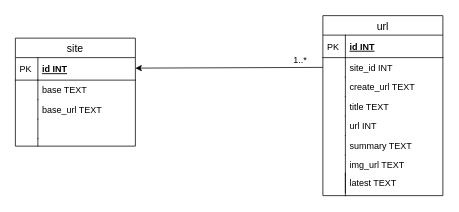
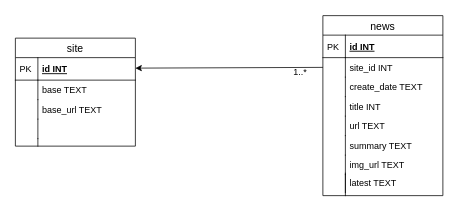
  <mxCell id="0" />
  <mxCell id="1" parent="0" />
  <mxCell id="2" value="" style="endArrow=classic;html=1;exitX=0;exitY=0.5;exitDx=0;exitDy=0;" parent="1" source="18" edge="1"><mxGeometry width="50" height="50" relative="1" as="geometry"><mxPoint x="340" y="90" as="sourcePoint" /><mxPoint x="180" y="90" as="targetPoint" /></mxGeometry></mxCell>
  <mxCell id="3" value="site" style="swimlane;fontStyle=0;childLayout=stackLayout;horizontal=1;startSize=26;horizontalStack=0;resizeParent=1;resizeParentMax=0;resizeLast=0;collapsible=1;marginBottom=0;align=center;fontSize=14;" parent="1" vertex="1"><mxGeometry x="20" y="50" width="160" height="144" as="geometry" /></mxCell>
  <mxCell id="4" value="id INT" style="shape=partialRectangle;top=0;left=0;right=0;bottom=1;align=left;verticalAlign=middle;fillColor=none;spacingLeft=34;spacingRight=4;overflow=hidden;rotatable=0;points=[[0,0.5],[1,0.5]];portConstraint=eastwest;dropTarget=0;fontStyle=5;fontSize=12;labelBackgroundColor=none;" parent="3" vertex="1"><mxGeometry y="26" width="160" height="30" as="geometry" /></mxCell>
  <mxCell id="5" value="PK" style="shape=partialRectangle;top=0;left=0;bottom=0;fillColor=none;align=left;verticalAlign=middle;spacingLeft=4;spacingRight=4;overflow=hidden;rotatable=0;points=[];portConstraint=eastwest;part=1;fontSize=12;" parent="4" vertex="1" connectable="0"><mxGeometry width="30" height="30" as="geometry" /></mxCell>
  <mxCell id="6" value="base TEXT" style="shape=partialRectangle;top=0;left=0;right=0;bottom=0;align=left;verticalAlign=top;fillColor=none;spacingLeft=34;spacingRight=4;overflow=hidden;rotatable=0;points=[[0,0.5],[1,0.5]];portConstraint=eastwest;dropTarget=0;fontSize=12;" parent="3" vertex="1"><mxGeometry y="56" width="160" height="26" as="geometry" /></mxCell>
  <mxCell id="7" value="" style="shape=partialRectangle;top=0;left=0;bottom=0;fillColor=none;align=left;verticalAlign=top;spacingLeft=4;spacingRight=4;overflow=hidden;rotatable=0;points=[];portConstraint=eastwest;part=1;fontSize=12;" parent="6" vertex="1" connectable="0"><mxGeometry width="30" height="26" as="geometry" /></mxCell>
  <mxCell id="8" value="base_url TEXT" style="shape=partialRectangle;top=0;left=0;right=0;bottom=0;align=left;verticalAlign=top;fillColor=none;spacingLeft=34;spacingRight=4;overflow=hidden;rotatable=0;points=[[0,0.5],[1,0.5]];portConstraint=eastwest;dropTarget=0;fontSize=12;" parent="3" vertex="1"><mxGeometry y="82" width="160" height="26" as="geometry" /></mxCell>
  <mxCell id="9" value="" style="shape=partialRectangle;top=0;left=0;bottom=0;fillColor=none;align=left;verticalAlign=top;spacingLeft=4;spacingRight=4;overflow=hidden;rotatable=0;points=[];portConstraint=eastwest;part=1;fontSize=12;" parent="8" vertex="1" connectable="0"><mxGeometry width="30" height="26" as="geometry" /></mxCell>
  <mxCell id="10" value="" style="shape=partialRectangle;top=0;left=0;right=0;bottom=0;align=left;verticalAlign=top;fillColor=none;spacingLeft=34;spacingRight=4;overflow=hidden;rotatable=0;points=[[0,0.5],[1,0.5]];portConstraint=eastwest;dropTarget=0;fontSize=12;" parent="3" vertex="1"><mxGeometry y="108" width="160" height="26" as="geometry" /></mxCell>
  <mxCell id="11" value="" style="shape=partialRectangle;top=0;left=0;bottom=0;fillColor=none;align=left;verticalAlign=top;spacingLeft=4;spacingRight=4;overflow=hidden;rotatable=0;points=[];portConstraint=eastwest;part=1;fontSize=12;" parent="10" vertex="1" connectable="0"><mxGeometry width="30" height="26" as="geometry" /></mxCell>
  <mxCell id="12" value="" style="shape=partialRectangle;top=0;left=0;right=0;bottom=0;align=left;verticalAlign=top;fillColor=none;spacingLeft=34;spacingRight=4;overflow=hidden;rotatable=0;points=[[0,0.5],[1,0.5]];portConstraint=eastwest;dropTarget=0;fontSize=12;" parent="3" vertex="1"><mxGeometry y="134" width="160" height="10" as="geometry" /></mxCell>
  <mxCell id="13" value="" style="shape=partialRectangle;top=0;left=0;bottom=0;fillColor=none;align=left;verticalAlign=top;spacingLeft=4;spacingRight=4;overflow=hidden;rotatable=0;points=[];portConstraint=eastwest;part=1;fontSize=12;" parent="12" vertex="1" connectable="0"><mxGeometry width="30" height="10" as="geometry" /></mxCell>
- <mxCell id="14" value="1..*" style="text;html=1;strokeColor=none;fillColor=none;align=center;verticalAlign=middle;whiteSpace=wrap;rounded=0;labelBackgroundColor=none;" parent="1" vertex="1"><mxGeometry x="380" y="70" width="40" height="20" as="geometry" /></mxCell>
- <mxCell id="15" value="url" style="swimlane;fontStyle=0;childLayout=stackLayout;horizontal=1;startSize=26;horizontalStack=0;resizeParent=1;resizeParentMax=0;resizeLast=0;collapsible=1;marginBottom=0;align=center;fontSize=14;" parent="1" vertex="1"><mxGeometry x="430" y="20" width="160" height="240" as="geometry" /></mxCell>
+ <mxCell id="14" value="1..*" style="text;html=1;strokeColor=none;fillColor=none;align=center;verticalAlign=middle;whiteSpace=wrap;rounded=0;labelBackgroundColor=none;" parent="1" vertex="1"><mxGeometry x="380" y="85" width="40" height="20" as="geometry" /></mxCell>
+ <mxCell id="15" value="news" style="swimlane;fontStyle=0;childLayout=stackLayout;horizontal=1;startSize=26;horizontalStack=0;resizeParent=1;resizeParentMax=0;resizeLast=0;collapsible=1;marginBottom=0;align=center;fontSize=14;" parent="1" vertex="1"><mxGeometry x="430" y="20" width="160" height="240" as="geometry" /></mxCell>
  <mxCell id="16" value="id INT" style="shape=partialRectangle;top=0;left=0;right=0;bottom=1;align=left;verticalAlign=middle;fillColor=none;spacingLeft=34;spacingRight=4;overflow=hidden;rotatable=0;points=[[0,0.5],[1,0.5]];portConstraint=eastwest;dropTarget=0;fontStyle=5;fontSize=12;" parent="15" vertex="1"><mxGeometry y="26" width="160" height="30" as="geometry" /></mxCell>
  <mxCell id="17" value="PK" style="shape=partialRectangle;top=0;left=0;bottom=0;fillColor=none;align=left;verticalAlign=middle;spacingLeft=4;spacingRight=4;overflow=hidden;rotatable=0;points=[];portConstraint=eastwest;part=1;fontSize=12;" parent="16" vertex="1" connectable="0"><mxGeometry width="30" height="30" as="geometry" /></mxCell>
  <mxCell id="18" value="site_id INT" style="shape=partialRectangle;top=0;left=0;right=0;bottom=0;align=left;verticalAlign=top;fillColor=none;spacingLeft=34;spacingRight=4;overflow=hidden;rotatable=0;points=[[0,0.5],[1,0.5]];portConstraint=eastwest;dropTarget=0;fontSize=12;" parent="15" vertex="1"><mxGeometry y="56" width="160" height="26" as="geometry" /></mxCell>
  <mxCell id="19" value="" style="shape=partialRectangle;top=0;left=0;bottom=0;fillColor=none;align=left;verticalAlign=top;spacingLeft=4;spacingRight=4;overflow=hidden;rotatable=0;points=[];portConstraint=eastwest;part=1;fontSize=12;" parent="18" vertex="1" connectable="0"><mxGeometry width="30" height="26" as="geometry" /></mxCell>
- <mxCell id="20" value="create_url TEXT" style="shape=partialRectangle;top=0;left=0;right=0;bottom=0;align=left;verticalAlign=top;fillColor=none;spacingLeft=34;spacingRight=4;overflow=hidden;rotatable=0;points=[[0,0.5],[1,0.5]];portConstraint=eastwest;dropTarget=0;fontSize=12;" parent="15" vertex="1"><mxGeometry y="82" width="160" height="26" as="geometry" /></mxCell>
+ <mxCell id="20" value="create_date TEXT" style="shape=partialRectangle;top=0;left=0;right=0;bottom=0;align=left;verticalAlign=top;fillColor=none;spacingLeft=34;spacingRight=4;overflow=hidden;rotatable=0;points=[[0,0.5],[1,0.5]];portConstraint=eastwest;dropTarget=0;fontSize=12;" parent="15" vertex="1"><mxGeometry y="82" width="160" height="26" as="geometry" /></mxCell>
  <mxCell id="21" value="" style="shape=partialRectangle;top=0;left=0;bottom=0;fillColor=none;align=left;verticalAlign=top;spacingLeft=4;spacingRight=4;overflow=hidden;rotatable=0;points=[];portConstraint=eastwest;part=1;fontSize=12;" parent="20" vertex="1" connectable="0"><mxGeometry width="30" height="26" as="geometry" /></mxCell>
- <mxCell id="22" value="title TEXT" style="shape=partialRectangle;top=0;left=0;right=0;bottom=0;align=left;verticalAlign=top;fillColor=none;spacingLeft=34;spacingRight=4;overflow=hidden;rotatable=0;points=[[0,0.5],[1,0.5]];portConstraint=eastwest;dropTarget=0;fontSize=12;" parent="15" vertex="1"><mxGeometry y="108" width="160" height="26" as="geometry" /></mxCell>
+ <mxCell id="22" value="title INT" style="shape=partialRectangle;top=0;left=0;right=0;bottom=0;align=left;verticalAlign=top;fillColor=none;spacingLeft=34;spacingRight=4;overflow=hidden;rotatable=0;points=[[0,0.5],[1,0.5]];portConstraint=eastwest;dropTarget=0;fontSize=12;" parent="15" vertex="1"><mxGeometry y="108" width="160" height="26" as="geometry" /></mxCell>
  <mxCell id="23" value="" style="shape=partialRectangle;top=0;left=0;bottom=0;fillColor=none;align=left;verticalAlign=top;spacingLeft=4;spacingRight=4;overflow=hidden;rotatable=0;points=[];portConstraint=eastwest;part=1;fontSize=12;" parent="22" vertex="1" connectable="0"><mxGeometry width="30" height="26" as="geometry" /></mxCell>
- <mxCell id="24" value="url INT" style="shape=partialRectangle;top=0;left=0;right=0;bottom=0;align=left;verticalAlign=top;fillColor=none;spacingLeft=34;spacingRight=4;overflow=hidden;rotatable=0;points=[[0,0.5],[1,0.5]];portConstraint=eastwest;dropTarget=0;fontSize=12;" parent="15" vertex="1"><mxGeometry y="134" width="160" height="26" as="geometry" /></mxCell>
+ <mxCell id="24" value="url TEXT" style="shape=partialRectangle;top=0;left=0;right=0;bottom=0;align=left;verticalAlign=top;fillColor=none;spacingLeft=34;spacingRight=4;overflow=hidden;rotatable=0;points=[[0,0.5],[1,0.5]];portConstraint=eastwest;dropTarget=0;fontSize=12;" parent="15" vertex="1"><mxGeometry y="134" width="160" height="26" as="geometry" /></mxCell>
  <mxCell id="25" value="" style="shape=partialRectangle;top=0;left=0;bottom=0;fillColor=none;align=left;verticalAlign=top;spacingLeft=4;spacingRight=4;overflow=hidden;rotatable=0;points=[];portConstraint=eastwest;part=1;fontSize=12;" parent="24" vertex="1" connectable="0"><mxGeometry width="30" height="26" as="geometry" /></mxCell>
  <mxCell id="26" value="summary TEXT" style="shape=partialRectangle;top=0;left=0;right=0;bottom=0;align=left;verticalAlign=top;fillColor=none;spacingLeft=34;spacingRight=4;overflow=hidden;rotatable=0;points=[[0,0.5],[1,0.5]];portConstraint=eastwest;dropTarget=0;fontSize=12;" parent="15" vertex="1"><mxGeometry y="160" width="160" height="26" as="geometry" /></mxCell>
  <mxCell id="27" value="" style="shape=partialRectangle;top=0;left=0;bottom=0;fillColor=none;align=left;verticalAlign=top;spacingLeft=4;spacingRight=4;overflow=hidden;rotatable=0;points=[];portConstraint=eastwest;part=1;fontSize=12;" parent="26" vertex="1" connectable="0"><mxGeometry width="30" height="26" as="geometry" /></mxCell>
  <mxCell id="28" value="img_url TEXT" style="shape=partialRectangle;top=0;left=0;right=0;bottom=0;align=left;verticalAlign=top;fillColor=none;spacingLeft=34;spacingRight=4;overflow=hidden;rotatable=0;points=[[0,0.5],[1,0.5]];portConstraint=eastwest;dropTarget=0;fontSize=12;" vertex="1" parent="15"><mxGeometry y="186" width="160" height="26" as="geometry" /></mxCell>
  <mxCell id="29" value="" style="shape=partialRectangle;top=0;left=0;bottom=0;fillColor=none;align=left;verticalAlign=top;spacingLeft=4;spacingRight=4;overflow=hidden;rotatable=0;points=[];portConstraint=eastwest;part=1;fontSize=12;" vertex="1" connectable="0" parent="28"><mxGeometry width="30" height="26" as="geometry" /></mxCell>
  <mxCell id="30" value="" style="shape=partialRectangle;top=0;left=0;right=0;bottom=0;align=left;verticalAlign=top;fillColor=none;spacingLeft=34;spacingRight=4;overflow=hidden;rotatable=0;points=[[0,0.5],[1,0.5]];portConstraint=eastwest;dropTarget=0;fontSize=12;" parent="15" vertex="1"><mxGeometry y="212" width="160" height="28" as="geometry" /></mxCell>
  <mxCell id="31" value="" style="shape=partialRectangle;top=0;left=0;bottom=0;fillColor=none;align=left;verticalAlign=top;spacingLeft=4;spacingRight=4;overflow=hidden;rotatable=0;points=[];portConstraint=eastwest;part=1;fontSize=12;" parent="30" vertex="1" connectable="0"><mxGeometry width="30" height="28.0" as="geometry" /></mxCell>
  <mxCell id="32" value="latest TEXT" style="shape=partialRectangle;top=0;left=0;right=0;bottom=0;align=left;verticalAlign=top;fillColor=none;spacingLeft=34;spacingRight=4;overflow=hidden;rotatable=0;points=[[0,0.5],[1,0.5]];portConstraint=eastwest;dropTarget=0;fontSize=12;" vertex="1" parent="1"><mxGeometry x="430" y="230" width="160" height="26" as="geometry" /></mxCell>
  <mxCell id="33" value="" style="shape=partialRectangle;top=0;left=0;bottom=0;fillColor=none;align=left;verticalAlign=top;spacingLeft=4;spacingRight=4;overflow=hidden;rotatable=0;points=[];portConstraint=eastwest;part=1;fontSize=12;" vertex="1" connectable="0" parent="32"><mxGeometry width="30" height="26" as="geometry" /></mxCell>
